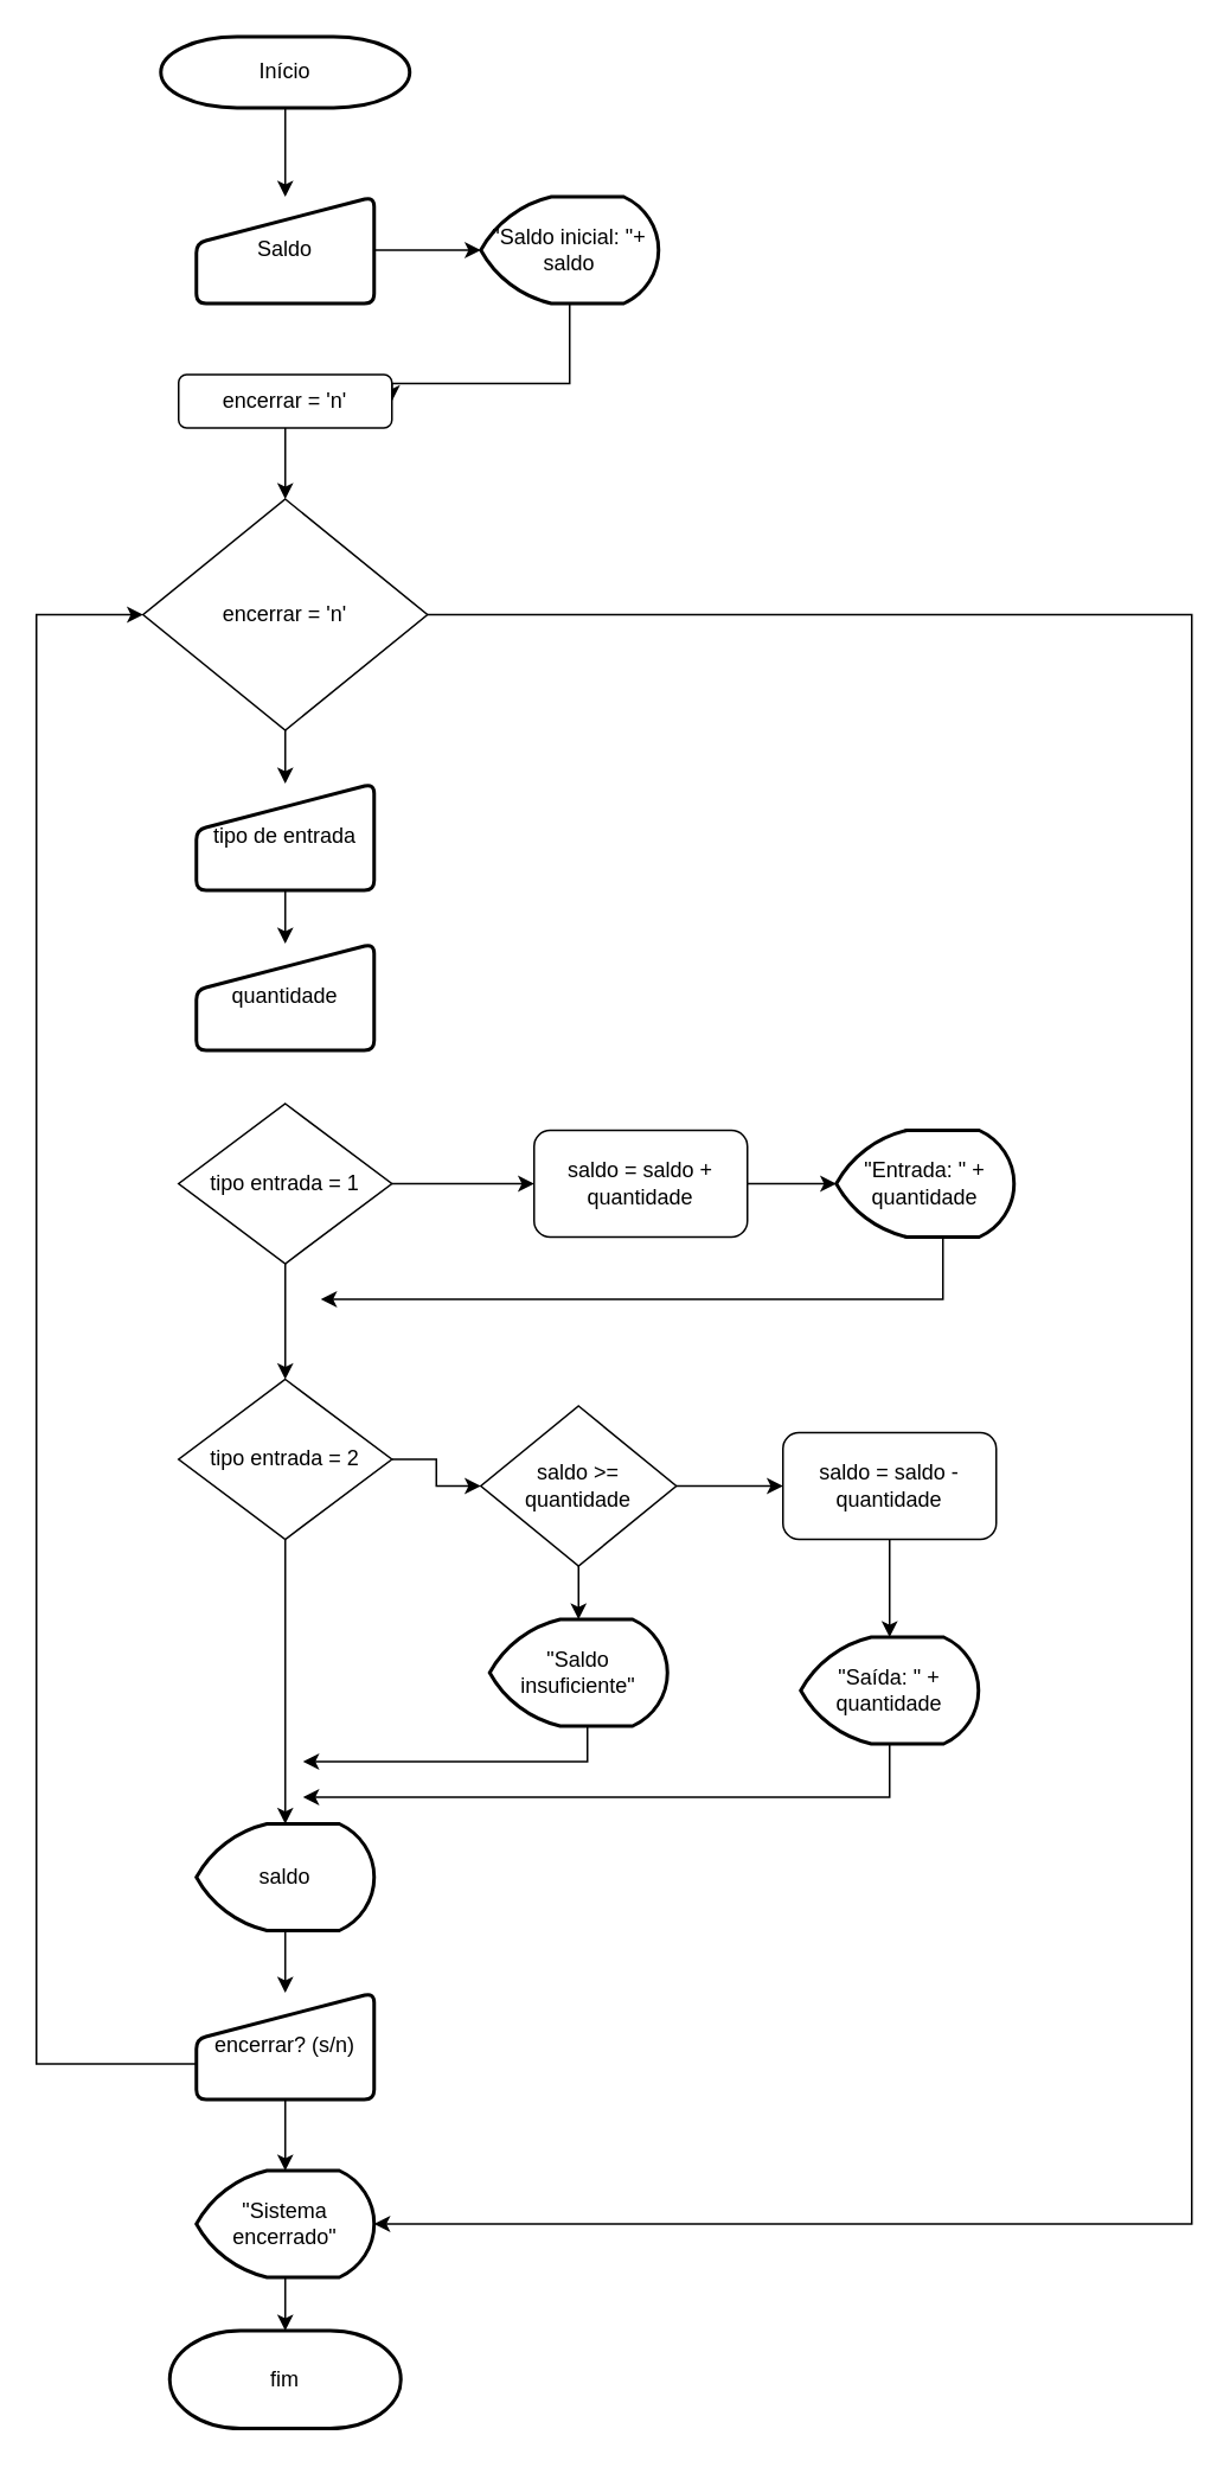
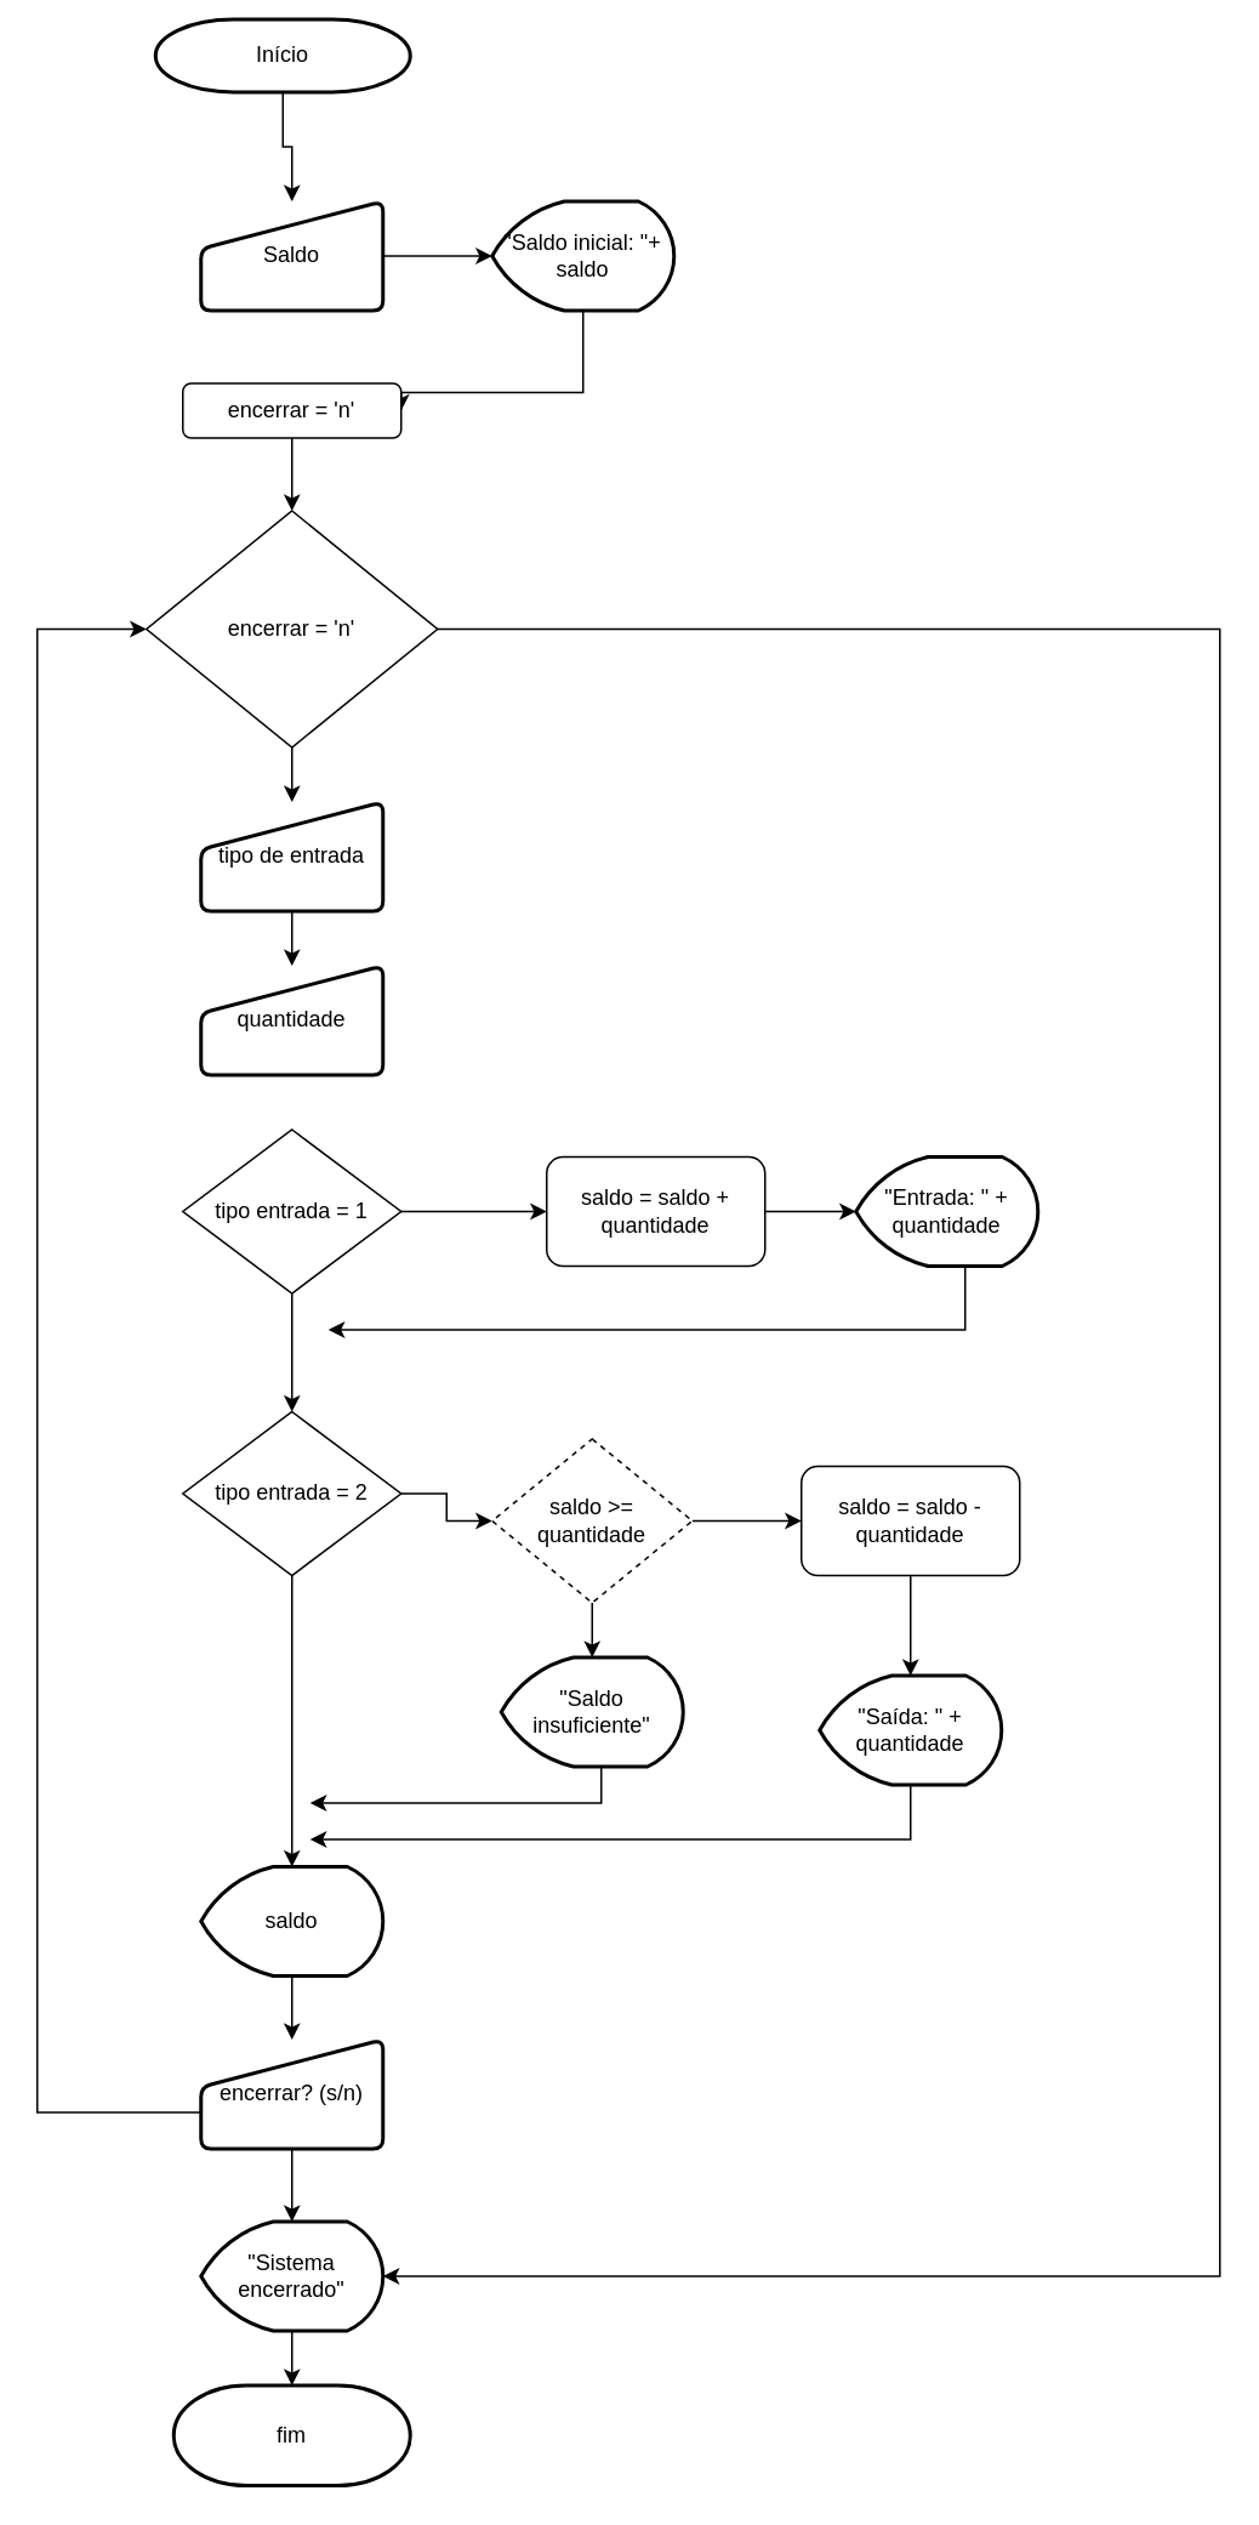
  <mxCell id="0" />
  <mxCell id="1" parent="0" />
  <mxCell id="2" style="edgeStyle=orthogonalEdgeStyle;rounded=0;orthogonalLoop=1;jettySize=auto;html=1;" edge="1" parent="1" source="3" target="5"><mxGeometry relative="1" as="geometry" /></mxCell>
- <mxCell id="3" value="Início" style="strokeWidth=2;html=1;shape=mxgraph.flowchart.terminator;whiteSpace=wrap;" vertex="1" parent="1"><mxGeometry x="90" y="20" width="140" height="40" as="geometry" /></mxCell>
+ <mxCell id="3" value="Início" style="strokeWidth=2;html=1;shape=mxgraph.flowchart.terminator;whiteSpace=wrap;" vertex="1" parent="1"><mxGeometry x="85" y="10" width="140" height="40" as="geometry" /></mxCell>
  <mxCell id="4" style="edgeStyle=orthogonalEdgeStyle;rounded=0;orthogonalLoop=1;jettySize=auto;html=1;" edge="1" parent="1" source="5" target="7"><mxGeometry relative="1" as="geometry" /></mxCell>
  <mxCell id="5" value="Saldo" style="html=1;strokeWidth=2;shape=manualInput;whiteSpace=wrap;rounded=1;size=26;arcSize=11;" vertex="1" parent="1"><mxGeometry x="110" y="110" width="100" height="60" as="geometry" /></mxCell>
  <mxCell id="6" style="edgeStyle=orthogonalEdgeStyle;rounded=0;orthogonalLoop=1;jettySize=auto;html=1;entryX=1;entryY=0.5;entryDx=0;entryDy=0;" edge="1" parent="1" source="7" target="9"><mxGeometry relative="1" as="geometry"><mxPoint x="320" y="210" as="targetPoint" /><Array as="points"><mxPoint x="320" y="215" /></Array></mxGeometry></mxCell>
  <mxCell id="7" value="&quot;Saldo inicial: &quot;+ saldo" style="strokeWidth=2;html=1;shape=mxgraph.flowchart.display;whiteSpace=wrap;" vertex="1" parent="1"><mxGeometry x="270" y="110" width="100" height="60" as="geometry" /></mxCell>
  <mxCell id="8" style="edgeStyle=orthogonalEdgeStyle;rounded=0;orthogonalLoop=1;jettySize=auto;html=1;" edge="1" parent="1" source="9" target="12"><mxGeometry relative="1" as="geometry" /></mxCell>
  <mxCell id="9" value="encerrar = 'n'" style="rounded=1;whiteSpace=wrap;html=1;" vertex="1" parent="1"><mxGeometry x="100" y="210" width="120" height="30" as="geometry" /></mxCell>
  <mxCell id="10" style="edgeStyle=orthogonalEdgeStyle;rounded=0;orthogonalLoop=1;jettySize=auto;html=1;entryX=1;entryY=0.5;entryDx=0;entryDy=0;entryPerimeter=0;" edge="1" parent="1" source="12" target="41"><mxGeometry relative="1" as="geometry"><mxPoint x="660" y="1340" as="targetPoint" /><Array as="points"><mxPoint x="670" y="345" /><mxPoint x="670" y="1250" /></Array></mxGeometry></mxCell>
  <mxCell id="11" style="edgeStyle=orthogonalEdgeStyle;rounded=0;orthogonalLoop=1;jettySize=auto;html=1;entryX=0.5;entryY=0;entryDx=0;entryDy=0;" edge="1" parent="1" source="12" target="15"><mxGeometry relative="1" as="geometry" /></mxCell>
  <mxCell id="12" value="encerrar = 'n'" style="rhombus;whiteSpace=wrap;html=1;" vertex="1" parent="1"><mxGeometry x="80" y="280" width="160" height="130" as="geometry" /></mxCell>
  <mxCell id="13" value="quantidade" style="html=1;strokeWidth=2;shape=manualInput;whiteSpace=wrap;rounded=1;size=26;arcSize=11;" vertex="1" parent="1"><mxGeometry x="110" y="530" width="100" height="60" as="geometry" /></mxCell>
  <mxCell id="14" style="edgeStyle=orthogonalEdgeStyle;rounded=0;orthogonalLoop=1;jettySize=auto;html=1;" edge="1" parent="1" source="15" target="13"><mxGeometry relative="1" as="geometry" /></mxCell>
  <mxCell id="15" value="tipo de entrada" style="html=1;strokeWidth=2;shape=manualInput;whiteSpace=wrap;rounded=1;size=26;arcSize=11;" vertex="1" parent="1"><mxGeometry x="110" y="440" width="100" height="60" as="geometry" /></mxCell>
  <mxCell id="16" style="edgeStyle=orthogonalEdgeStyle;rounded=0;orthogonalLoop=1;jettySize=auto;html=1;" edge="1" parent="1" source="18" target="25"><mxGeometry relative="1" as="geometry" /></mxCell>
  <mxCell id="17" style="edgeStyle=orthogonalEdgeStyle;rounded=0;orthogonalLoop=1;jettySize=auto;html=1;" edge="1" parent="1" source="18" target="20"><mxGeometry relative="1" as="geometry" /></mxCell>
  <mxCell id="18" value="tipo entrada = 1" style="rhombus;whiteSpace=wrap;html=1;" vertex="1" parent="1"><mxGeometry x="100" y="620" width="120" height="90" as="geometry" /></mxCell>
  <mxCell id="19" style="edgeStyle=orthogonalEdgeStyle;rounded=0;orthogonalLoop=1;jettySize=auto;html=1;" edge="1" parent="1" source="20" target="22"><mxGeometry relative="1" as="geometry" /></mxCell>
  <mxCell id="20" value="saldo = saldo + quantidade" style="rounded=1;whiteSpace=wrap;html=1;" vertex="1" parent="1"><mxGeometry x="300" y="635" width="120" height="60" as="geometry" /></mxCell>
  <mxCell id="21" style="edgeStyle=orthogonalEdgeStyle;rounded=0;orthogonalLoop=1;jettySize=auto;html=1;" edge="1" parent="1" source="22"><mxGeometry relative="1" as="geometry"><mxPoint x="180" y="730" as="targetPoint" /><Array as="points"><mxPoint x="530" y="730" /><mxPoint x="190" y="730" /></Array></mxGeometry></mxCell>
  <mxCell id="22" value="&quot;Entrada: &quot; + quantidade" style="strokeWidth=2;html=1;shape=mxgraph.flowchart.display;whiteSpace=wrap;" vertex="1" parent="1"><mxGeometry x="470" y="635" width="100" height="60" as="geometry" /></mxCell>
  <mxCell id="23" style="edgeStyle=orthogonalEdgeStyle;rounded=0;orthogonalLoop=1;jettySize=auto;html=1;" edge="1" parent="1" source="25" target="36"><mxGeometry relative="1" as="geometry" /></mxCell>
  <mxCell id="24" style="edgeStyle=orthogonalEdgeStyle;rounded=0;orthogonalLoop=1;jettySize=auto;html=1;" edge="1" parent="1" source="25" target="28"><mxGeometry relative="1" as="geometry" /></mxCell>
  <mxCell id="25" value="tipo entrada = 2" style="rhombus;whiteSpace=wrap;html=1;" vertex="1" parent="1"><mxGeometry x="100" y="775" width="120" height="90" as="geometry" /></mxCell>
  <mxCell id="26" style="edgeStyle=orthogonalEdgeStyle;rounded=0;orthogonalLoop=1;jettySize=auto;html=1;" edge="1" parent="1" source="28" target="30"><mxGeometry relative="1" as="geometry" /></mxCell>
  <mxCell id="27" style="edgeStyle=orthogonalEdgeStyle;rounded=0;orthogonalLoop=1;jettySize=auto;html=1;" edge="1" parent="1" source="28" target="32"><mxGeometry relative="1" as="geometry" /></mxCell>
- <mxCell id="28" value="saldo &amp;gt;= quantidade" style="rhombus;whiteSpace=wrap;html=1;" vertex="1" parent="1"><mxGeometry x="270" y="790" width="110" height="90" as="geometry" /></mxCell>
+ <mxCell id="28" value="saldo &amp;gt;= quantidade" style="rhombus;whiteSpace=wrap;html=1;dashed=1;" vertex="1" parent="1"><mxGeometry x="270" y="790" width="110" height="90" as="geometry" /></mxCell>
  <mxCell id="29" style="edgeStyle=orthogonalEdgeStyle;rounded=0;orthogonalLoop=1;jettySize=auto;html=1;" edge="1" parent="1" source="30" target="34"><mxGeometry relative="1" as="geometry" /></mxCell>
  <mxCell id="30" value="saldo = saldo - quantidade" style="rounded=1;whiteSpace=wrap;html=1;" vertex="1" parent="1"><mxGeometry x="440" y="805" width="120" height="60" as="geometry" /></mxCell>
  <mxCell id="31" style="edgeStyle=orthogonalEdgeStyle;rounded=0;orthogonalLoop=1;jettySize=auto;html=1;" edge="1" parent="1" source="32"><mxGeometry relative="1" as="geometry"><mxPoint x="170" y="990" as="targetPoint" /><Array as="points"><mxPoint x="330" y="990" /><mxPoint x="170" y="990" /></Array></mxGeometry></mxCell>
  <mxCell id="32" value="&quot;Saldo insuficiente&quot;" style="strokeWidth=2;html=1;shape=mxgraph.flowchart.display;whiteSpace=wrap;" vertex="1" parent="1"><mxGeometry x="275" y="910" width="100" height="60" as="geometry" /></mxCell>
  <mxCell id="33" style="edgeStyle=orthogonalEdgeStyle;rounded=0;orthogonalLoop=1;jettySize=auto;html=1;" edge="1" parent="1" source="34"><mxGeometry relative="1" as="geometry"><mxPoint x="170" y="1010" as="targetPoint" /><Array as="points"><mxPoint x="500" y="1010" /><mxPoint x="170" y="1010" /></Array></mxGeometry></mxCell>
  <mxCell id="34" value="&quot;Saída: &quot; + quantidade" style="strokeWidth=2;html=1;shape=mxgraph.flowchart.display;whiteSpace=wrap;" vertex="1" parent="1"><mxGeometry x="450" y="920" width="100" height="60" as="geometry" /></mxCell>
  <mxCell id="35" style="edgeStyle=orthogonalEdgeStyle;rounded=0;orthogonalLoop=1;jettySize=auto;html=1;" edge="1" parent="1" source="36" target="39"><mxGeometry relative="1" as="geometry" /></mxCell>
  <mxCell id="36" value="saldo" style="strokeWidth=2;html=1;shape=mxgraph.flowchart.display;whiteSpace=wrap;" vertex="1" parent="1"><mxGeometry x="110" y="1025" width="100" height="60" as="geometry" /></mxCell>
  <mxCell id="37" style="edgeStyle=orthogonalEdgeStyle;rounded=0;orthogonalLoop=1;jettySize=auto;html=1;" edge="1" parent="1" source="39" target="41"><mxGeometry relative="1" as="geometry" /></mxCell>
  <mxCell id="38" style="edgeStyle=orthogonalEdgeStyle;rounded=0;orthogonalLoop=1;jettySize=auto;html=1;entryX=0;entryY=0.5;entryDx=0;entryDy=0;" edge="1" parent="1" source="39" target="12"><mxGeometry relative="1" as="geometry"><mxPoint x="20" y="340" as="targetPoint" /><Array as="points"><mxPoint x="20" y="1160" /><mxPoint x="20" y="345" /></Array></mxGeometry></mxCell>
  <mxCell id="39" value="encerrar? (s/n)" style="html=1;strokeWidth=2;shape=manualInput;whiteSpace=wrap;rounded=1;size=26;arcSize=11;" vertex="1" parent="1"><mxGeometry x="110" y="1120" width="100" height="60" as="geometry" /></mxCell>
  <mxCell id="40" style="edgeStyle=orthogonalEdgeStyle;rounded=0;orthogonalLoop=1;jettySize=auto;html=1;" edge="1" parent="1" source="41" target="42"><mxGeometry relative="1" as="geometry" /></mxCell>
  <mxCell id="41" value="&quot;Sistema encerrado&quot;" style="strokeWidth=2;html=1;shape=mxgraph.flowchart.display;whiteSpace=wrap;" vertex="1" parent="1"><mxGeometry x="110" y="1220" width="100" height="60" as="geometry" /></mxCell>
  <mxCell id="42" value="fim" style="strokeWidth=2;html=1;shape=mxgraph.flowchart.terminator;whiteSpace=wrap;" vertex="1" parent="1"><mxGeometry x="95" y="1310" width="130" height="55" as="geometry" /></mxCell>
